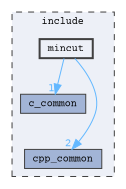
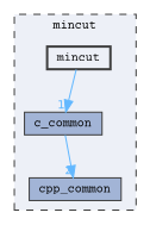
  digraph {
    compound=true
    fontname="Courier Prime"
    node [color=grey25 fillcolor="#a2b4d6" fontname="Courier Prime" fontsize=10 shape=box style=filled]
    edge [color=steelblue1 fontcolor=steelblue1 fontname="Courier Prime" fontsize=10 labeldistance=1.5 labelfontname=Helvetica labelfontsize=10]
    n1 [height=0.2 label=c_common width=0.4]
    n2 [height=0.2 label=cpp_common width=0.4]
    n3 [fillcolor="#edf0f7" height=0.2 label=mincut style="filled,bold" width=0.4]
    subgraph cluster_1 {
      bgcolor="#edf0f7"
      fontsize=10
-     label=include
+     label=mincut
      pencolor=grey25
      style="filled,dashed"
      n1
      n2
      n3
    }
    n3 -> n1 [headlabel=1]
-   n3 -> n2 [headlabel=2]
+   n1 -> n2 [headlabel=2]
  }
